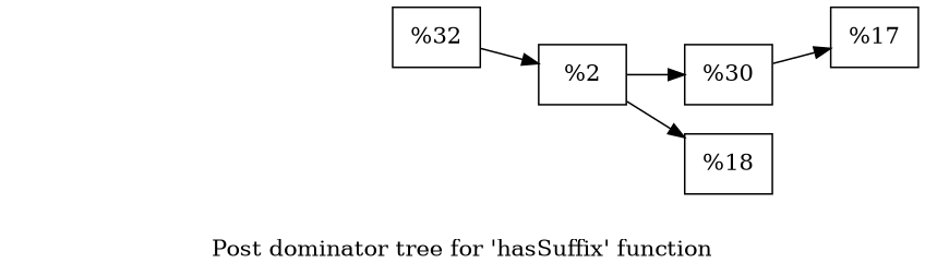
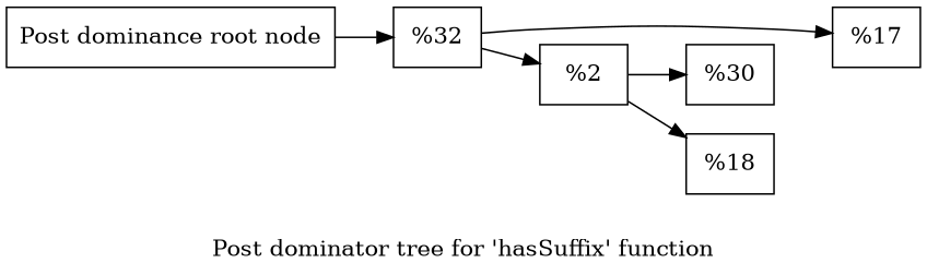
  digraph {
    label="Post dominator tree for 'hasSuffix' function"
    rankdir=LR
    node [shape=record]
+   n1 [label="{Post dominance root node}"]
    n2 [label="{%32}"]
    n3 [label="{%17}"]
    n4 [label="{%2}"]
    n5 [label="{%30}"]
    n6 [label="{%18}"]
-   n5 -> n3
+   n1 -> n2
+   n2 -> n3
    n2 -> n4
    n4 -> n5
    n4 -> n6
  }
